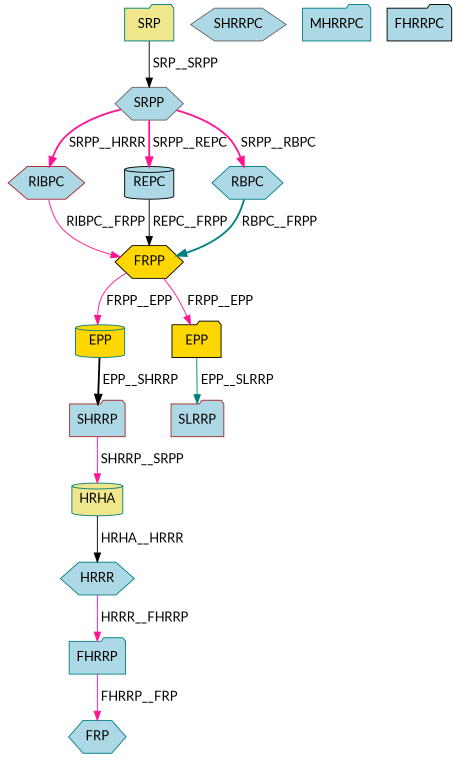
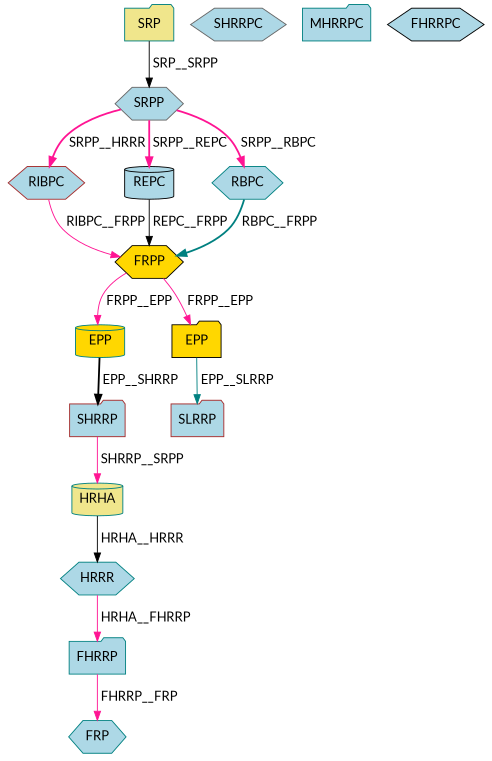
  digraph {
    fontname=Lato
    node [color=teal fillcolor=lightblue fontcolor=black fontname=Lato shape=hexagon style=filled]
    edge [color=deeppink fontcolor=black fontname=Lato style=solid]
    n1 [fillcolor=khaki label=SRP shape=folder]
    n2 [color=gray40 label=SRPP]
    n3 [color=brown label=RIBPC]
    n4 [color=black label=REPC shape=cylinder]
    n5 [label=RBPC]
    n6 [color=black fillcolor=gold label=FRPP]
    n7 [fillcolor=gold label=EPP shape=cylinder]
    n8 [color=black fillcolor=gold label=EPP shape=folder]
    n9 [color=brown label=SHRRP shape=folder]
    n10 [color=brown label=SLRRP shape=folder]
    n11 [fillcolor=khaki label=HRHA shape=cylinder]
    n12 [label=HRRR]
    n13 [color=gray40 label=SHRRPC]
    n14 [label=MHRRPC shape=folder]
    n15 [label=FHRRP shape=folder]
-   n16 [color=black label=FHRRPC shape=folder]
+   n16 [color=black label=FHRRPC]
    n17 [label=FRP]
    n1 -> n2 [color=black label=" SRP__SRPP"]
    n2 -> n3 [label=" SRPP__HRRR" style=bold]
    n2 -> n4 [label=" SRPP__REPC" style=bold]
    n2 -> n5 [label=" SRPP__RBPC" style=bold]
    n3 -> n6 [label=" RIBPC__FRPP"]
    n4 -> n6 [color=black label=" REPC__FRPP"]
    n5 -> n6 [color=teal label=" RBPC__FRPP" style=bold]
    n6 -> n7 [label=" FRPP__EPP"]
    n6 -> n8 [label=" FRPP__EPP"]
    n7 -> n9 [color=black label=" EPP__SHRRP" style=bold]
    n8 -> n10 [color=teal label=" EPP__SLRRP"]
    n9 -> n11 [label=" SHRRP__SRPP"]
    n11 -> n12 [color=black label=" HRHA__HRRR"]
-   n12 -> n15 [label=" HRRR__FHRRP"]
+   n12 -> n15 [label=" HRHA__FHRRP"]
    n15 -> n17 [label=" FHRRP__FRP"]
  }
